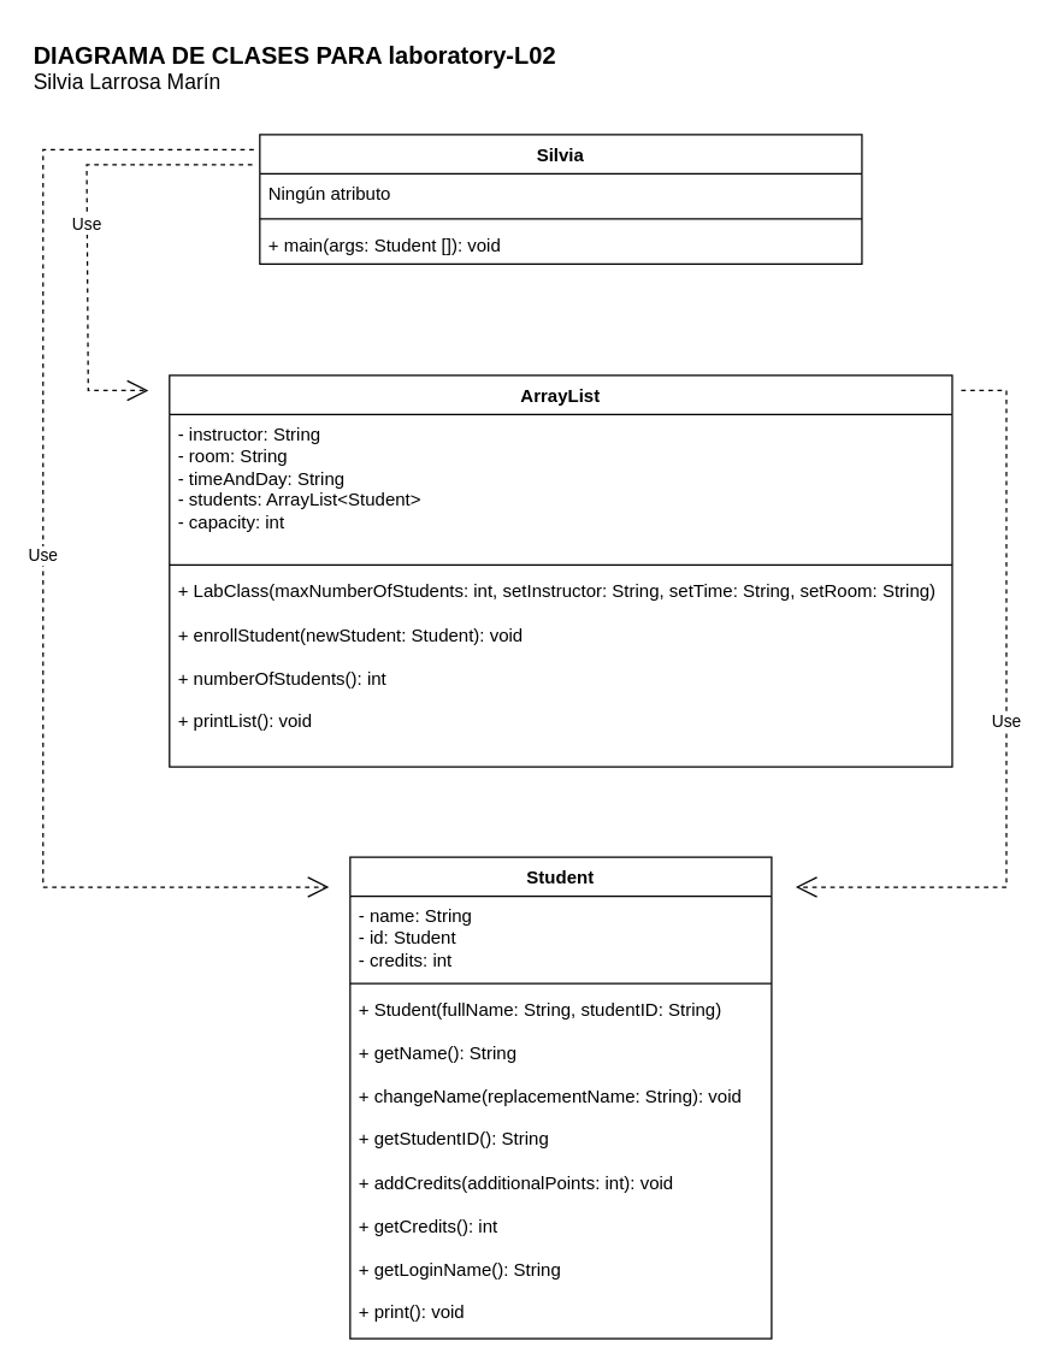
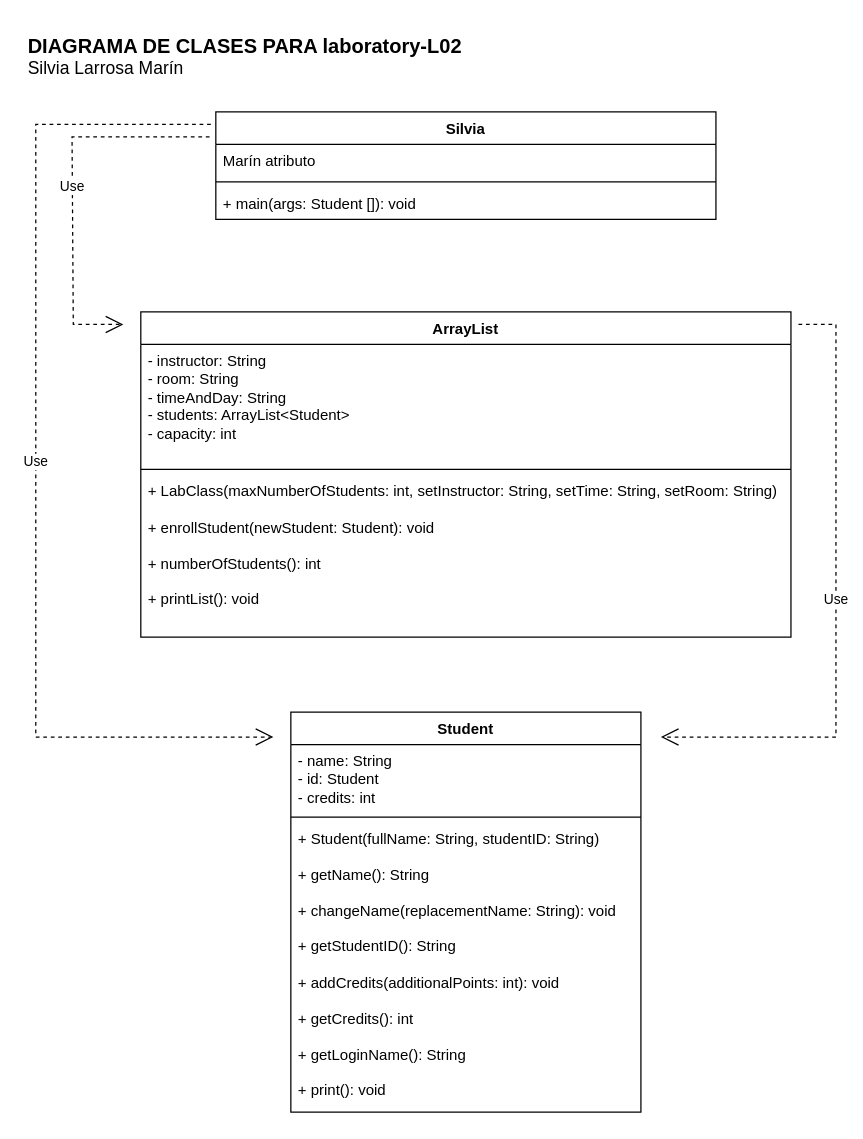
  <mxCell id="0" />
  <mxCell id="1" parent="0" />
  <mxCell id="2" value="Silvia" style="swimlane;fontStyle=1;align=center;verticalAlign=top;childLayout=stackLayout;horizontal=1;startSize=26;horizontalStack=0;resizeParent=1;resizeParentMax=0;resizeLast=0;collapsible=1;marginBottom=0;whiteSpace=wrap;html=1;" parent="1" vertex="1"><mxGeometry x="172" y="89" width="400" height="86" as="geometry" /></mxCell>
- <mxCell id="3" value="Ningún atributo" style="text;strokeColor=none;fillColor=none;align=left;verticalAlign=top;spacingLeft=4;spacingRight=4;overflow=hidden;rotatable=0;points=[[0,0.5],[1,0.5]];portConstraint=eastwest;whiteSpace=wrap;html=1;" parent="2" vertex="1"><mxGeometry y="26" width="400" height="26" as="geometry" /></mxCell>
+ <mxCell id="3" value="Marín atributo" style="text;strokeColor=none;fillColor=none;align=left;verticalAlign=top;spacingLeft=4;spacingRight=4;overflow=hidden;rotatable=0;points=[[0,0.5],[1,0.5]];portConstraint=eastwest;whiteSpace=wrap;html=1;" parent="2" vertex="1"><mxGeometry y="26" width="400" height="26" as="geometry" /></mxCell>
  <mxCell id="4" value="" style="line;strokeWidth=1;fillColor=none;align=left;verticalAlign=middle;spacingTop=-1;spacingLeft=3;spacingRight=3;rotatable=0;labelPosition=right;points=[];portConstraint=eastwest;strokeColor=inherit;" parent="2" vertex="1"><mxGeometry y="52" width="400" height="8" as="geometry" /></mxCell>
  <mxCell id="5" value="+ main(args: Student []): void" style="text;strokeColor=none;fillColor=none;align=left;verticalAlign=top;spacingLeft=4;spacingRight=4;overflow=hidden;rotatable=0;points=[[0,0.5],[1,0.5]];portConstraint=eastwest;whiteSpace=wrap;html=1;" parent="2" vertex="1"><mxGeometry y="60" width="400" height="26" as="geometry" /></mxCell>
  <mxCell id="6" value="ArrayList" style="swimlane;fontStyle=1;align=center;verticalAlign=top;childLayout=stackLayout;horizontal=1;startSize=26;horizontalStack=0;resizeParent=1;resizeParentMax=0;resizeLast=0;collapsible=1;marginBottom=0;whiteSpace=wrap;html=1;" vertex="1" parent="1"><mxGeometry x="112" y="249" width="520" height="260" as="geometry" /></mxCell>
  <mxCell id="7" value="&lt;div&gt;- instructor: String&lt;/div&gt;&lt;div&gt;- room: String&lt;/div&gt;&lt;div&gt;- timeAndDay: String&lt;/div&gt;&lt;div&gt;- students: ArrayList&amp;lt;Student&amp;gt;&lt;/div&gt;&lt;div&gt;- capacity: int&lt;/div&gt;" style="text;strokeColor=none;fillColor=none;align=left;verticalAlign=top;spacingLeft=4;spacingRight=4;overflow=hidden;rotatable=0;points=[[0,0.5],[1,0.5]];portConstraint=eastwest;whiteSpace=wrap;html=1;" vertex="1" parent="6"><mxGeometry y="26" width="520" height="96" as="geometry" /></mxCell>
  <mxCell id="8" value="" style="line;strokeWidth=1;fillColor=none;align=left;verticalAlign=middle;spacingTop=-1;spacingLeft=3;spacingRight=3;rotatable=0;labelPosition=right;points=[];portConstraint=eastwest;strokeColor=inherit;" vertex="1" parent="6"><mxGeometry y="122" width="520" height="8" as="geometry" /></mxCell>
  <mxCell id="9" value="&lt;div&gt;+ LabClass(maxNumberOfStudents: int, setInstructor: String, setTime: String, setRoom: String)&lt;/div&gt;&lt;div&gt;&lt;br&gt;&lt;/div&gt;&lt;div&gt;+ enrollStudent(newStudent: Student): void&lt;/div&gt;&lt;div&gt;&lt;br&gt;&lt;/div&gt;&lt;div&gt;+ numberOfStudents(): int&lt;/div&gt;&lt;div&gt;&lt;br&gt;&lt;/div&gt;&lt;div&gt;+ printList(): void&lt;/div&gt;" style="text;strokeColor=none;fillColor=none;align=left;verticalAlign=top;spacingLeft=4;spacingRight=4;overflow=hidden;rotatable=0;points=[[0,0.5],[1,0.5]];portConstraint=eastwest;whiteSpace=wrap;html=1;" vertex="1" parent="6"><mxGeometry y="130" width="520" height="130" as="geometry" /></mxCell>
  <mxCell id="10" value="Student" style="swimlane;fontStyle=1;align=center;verticalAlign=top;childLayout=stackLayout;horizontal=1;startSize=26;horizontalStack=0;resizeParent=1;resizeParentMax=0;resizeLast=0;collapsible=1;marginBottom=0;whiteSpace=wrap;html=1;" vertex="1" parent="1"><mxGeometry x="232" y="569" width="280" height="320" as="geometry" /></mxCell>
  <mxCell id="11" value="&lt;div&gt;- name: String&lt;/div&gt;&lt;div&gt;- id: Student&lt;/div&gt;&lt;div&gt;- credits: int&lt;/div&gt;" style="text;strokeColor=none;fillColor=none;align=left;verticalAlign=top;spacingLeft=4;spacingRight=4;overflow=hidden;rotatable=0;points=[[0,0.5],[1,0.5]];portConstraint=eastwest;whiteSpace=wrap;html=1;" vertex="1" parent="10"><mxGeometry y="26" width="280" height="54" as="geometry" /></mxCell>
  <mxCell id="12" value="" style="line;strokeWidth=1;fillColor=none;align=left;verticalAlign=middle;spacingTop=-1;spacingLeft=3;spacingRight=3;rotatable=0;labelPosition=right;points=[];portConstraint=eastwest;strokeColor=inherit;" vertex="1" parent="10"><mxGeometry y="80" width="280" height="8" as="geometry" /></mxCell>
  <mxCell id="13" value="&lt;div&gt;+ Student(fullName: String, studentID: String)&lt;/div&gt;&lt;div&gt;&lt;br&gt;&lt;/div&gt;&lt;div&gt;+ getName(): String&lt;/div&gt;&lt;div&gt;&lt;br&gt;&lt;/div&gt;&lt;div&gt;+ changeName(replacementName: String): void&lt;/div&gt;&lt;div&gt;&lt;br&gt;&lt;/div&gt;&lt;div&gt;+ getStudentID(): String&lt;/div&gt;&lt;div&gt;&lt;br&gt;&lt;/div&gt;&lt;div&gt;+ addCredits(additionalPoints: int): void&lt;/div&gt;&lt;div&gt;&lt;br&gt;&lt;/div&gt;&lt;div&gt;+ getCredits(): int&lt;/div&gt;&lt;div&gt;&lt;br&gt;&lt;/div&gt;&lt;div&gt;+ getLoginName(): String&lt;/div&gt;&lt;div&gt;&lt;br&gt;&lt;/div&gt;&lt;div&gt;+ print(): void&lt;/div&gt;&lt;div&gt;&lt;br&gt;&lt;/div&gt;" style="text;strokeColor=none;fillColor=none;align=left;verticalAlign=top;spacingLeft=4;spacingRight=4;overflow=hidden;rotatable=0;points=[[0,0.5],[1,0.5]];portConstraint=eastwest;whiteSpace=wrap;html=1;" vertex="1" parent="10"><mxGeometry y="88" width="280" height="232" as="geometry" /></mxCell>
  <mxCell id="14" value="Use" style="endArrow=open;endSize=12;dashed=1;html=1;rounded=0;" edge="1" parent="1"><mxGeometry width="160" relative="1" as="geometry"><mxPoint x="167" y="109" as="sourcePoint" /><mxPoint x="98" y="259" as="targetPoint" /><Array as="points"><mxPoint x="57" y="109" /><mxPoint x="58" y="259" /><mxPoint x="88" y="259" /></Array></mxGeometry></mxCell>
  <mxCell id="15" value="Use" style="endArrow=open;endSize=12;dashed=1;html=1;rounded=0;" edge="1" parent="1"><mxGeometry width="160" relative="1" as="geometry"><mxPoint x="168" y="99" as="sourcePoint" /><mxPoint x="218" y="589" as="targetPoint" /><Array as="points"><mxPoint x="28" y="99" /><mxPoint x="28" y="589" /></Array></mxGeometry></mxCell>
  <mxCell id="16" value="Use" style="endArrow=open;endSize=12;dashed=1;html=1;rounded=0;" edge="1" parent="1"><mxGeometry width="160" relative="1" as="geometry"><mxPoint x="638" y="259" as="sourcePoint" /><mxPoint x="528" y="589" as="targetPoint" /><Array as="points"><mxPoint x="668" y="259" /><mxPoint x="668" y="589" /></Array></mxGeometry></mxCell>
  <mxCell id="17" value="&lt;div&gt;&lt;b&gt;&lt;font style=&quot;font-size: 16px;&quot;&gt;DIAGRAMA DE CLASES PARA laboratory-L02&lt;/font&gt;&lt;/b&gt;&lt;/div&gt;&lt;div&gt;&lt;font style=&quot;font-size: 14px;&quot;&gt;Silvia Larrosa Marín&lt;/font&gt;&lt;/div&gt;" style="text;html=1;whiteSpace=wrap;overflow=hidden;rounded=0;" vertex="1" parent="1"><mxGeometry x="20" y="20" width="380" height="120" as="geometry" /></mxCell>
